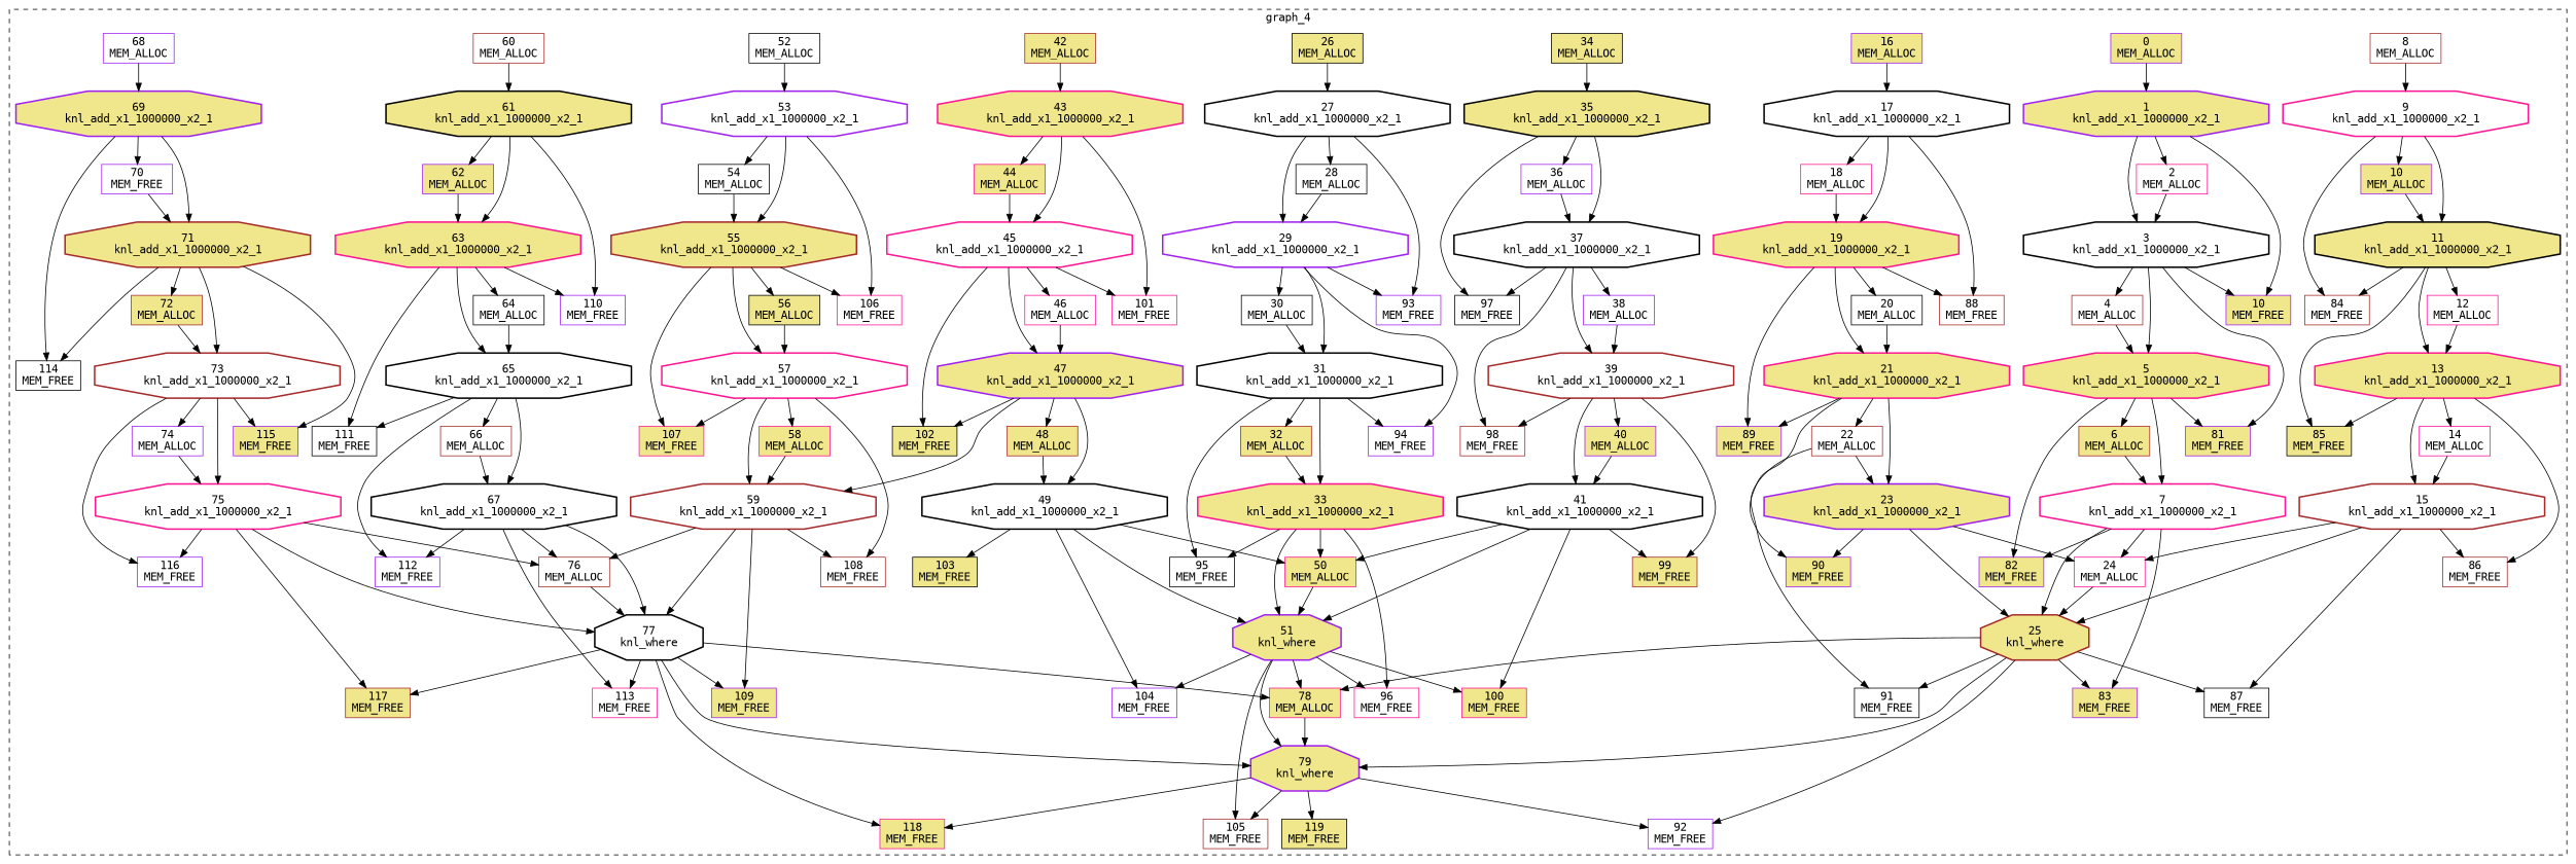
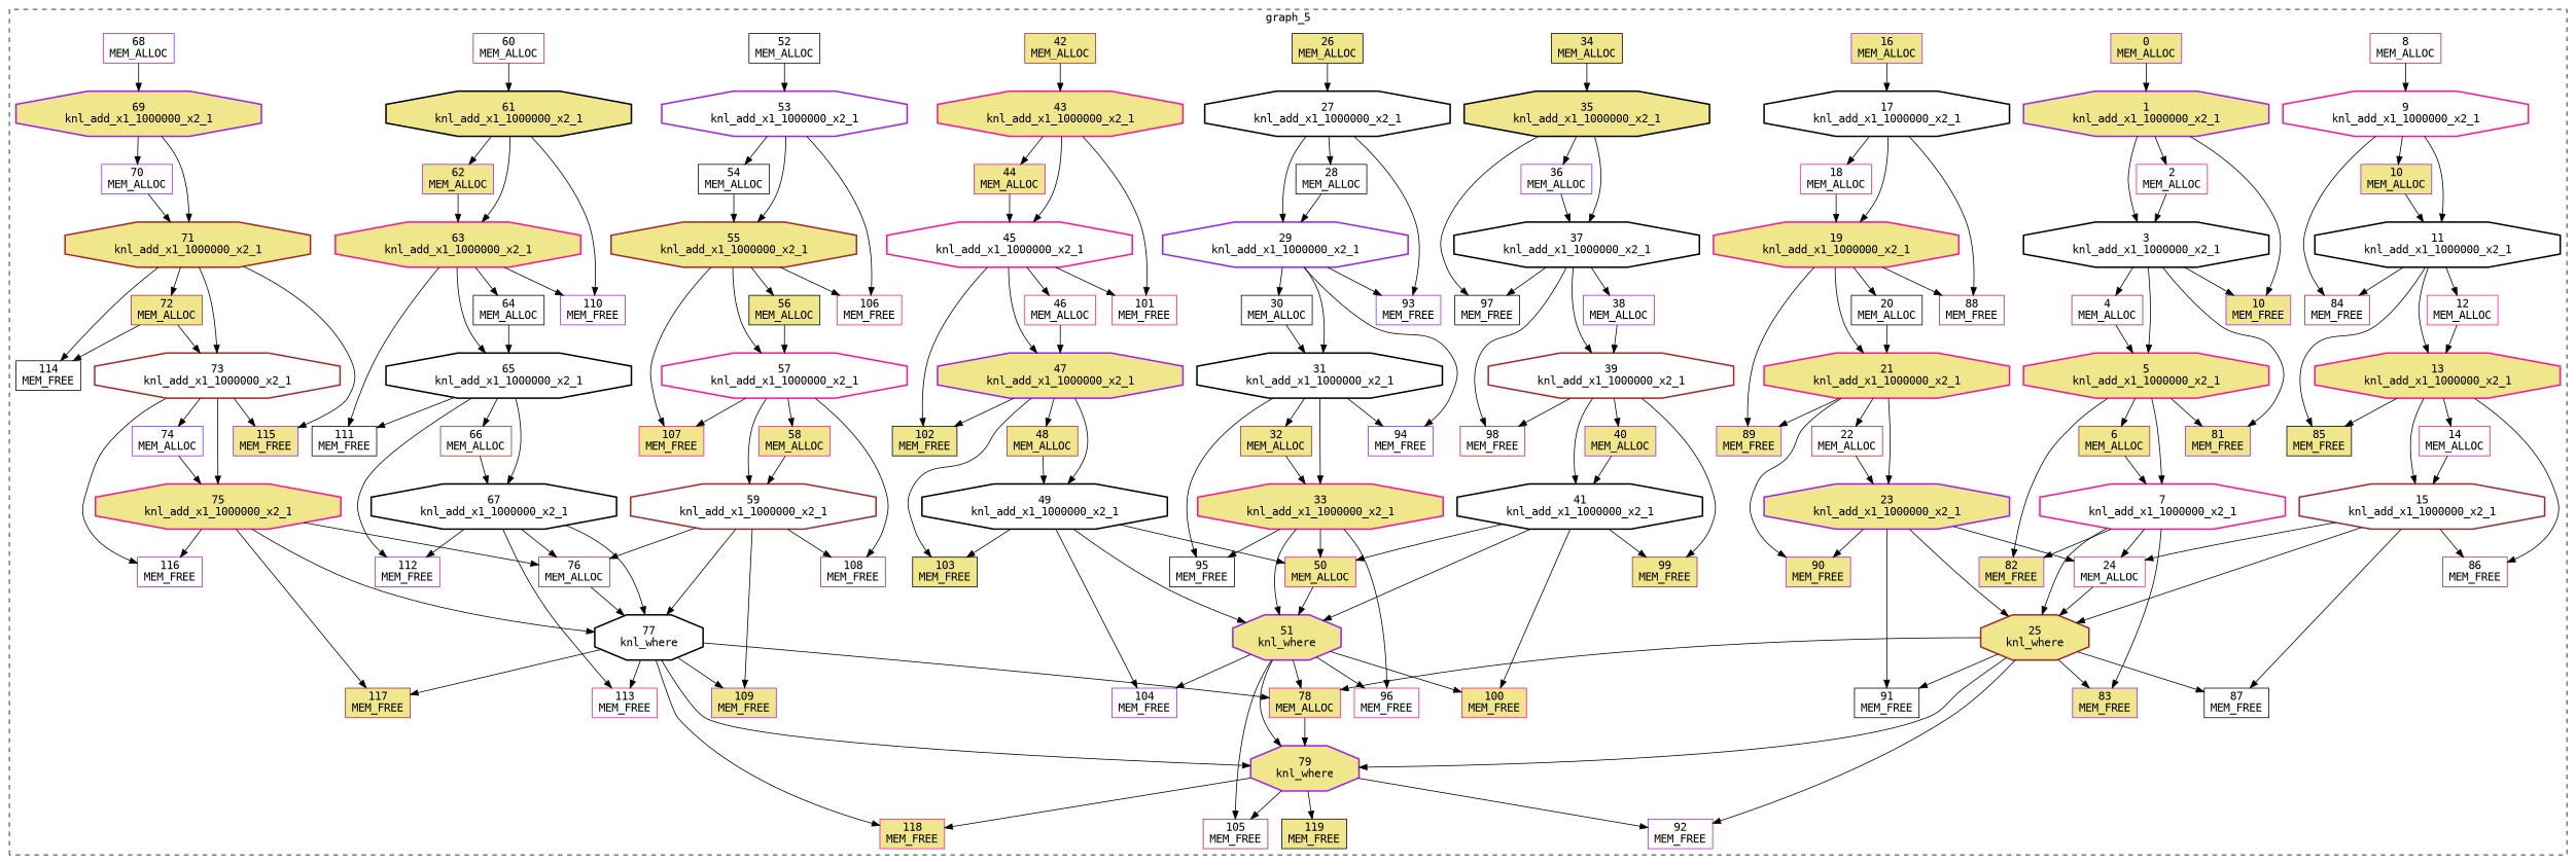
  digraph {
    fontname="DejaVu Sans Mono"
    node [color=purple fillcolor=white fontname="DejaVu Sans Mono" shape=rectangle style="solid,filled"]
    edge [fontname="DejaVu Sans Mono"]
    n1 [fillcolor=khaki label="0\nMEM_ALLOC\n"]
    n2 [fillcolor=khaki label="1\nknl_add_x1_1000000_x2_1\n" shape=octagon style="bold,filled"]
    n3 [color=deeppink label="2\nMEM_ALLOC\n"]
    n4 [color=black label="3\nknl_add_x1_1000000_x2_1\n" shape=octagon style="bold,filled"]
    n5 [fillcolor=khaki label="10\nMEM_FREE\n"]
    n6 [color=brown label="4\nMEM_ALLOC\n"]
    n7 [color=deeppink fillcolor=khaki label="5\nknl_add_x1_1000000_x2_1\n" shape=octagon style="bold,filled"]
    n8 [fillcolor=khaki label="81\nMEM_FREE\n"]
    n9 [color=brown fillcolor=khaki label="6\nMEM_ALLOC\n"]
    n10 [color=deeppink label="7\nknl_add_x1_1000000_x2_1\n" shape=octagon style="bold,filled"]
    n11 [fillcolor=khaki label="82\nMEM_FREE\n"]
    n12 [color=deeppink label="24\nMEM_ALLOC\n"]
    n13 [color=brown fillcolor=khaki label="25\nknl_where\n" shape=octagon style="bold,filled"]
    n14 [fillcolor=khaki label="83\nMEM_FREE\n"]
    n15 [color=brown label="8\nMEM_ALLOC\n"]
    n16 [color=deeppink label="9\nknl_add_x1_1000000_x2_1\n" shape=octagon style="bold,filled"]
    n17 [fillcolor=khaki label="10\nMEM_ALLOC\n"]
-   n18 [color=black fillcolor=khaki label="11\nknl_add_x1_1000000_x2_1\n" shape=octagon style="bold,filled"]
+   n18 [color=black label="11\nknl_add_x1_1000000_x2_1\n" shape=octagon style="bold,filled"]
    n19 [color=brown label="84\nMEM_FREE\n"]
    n20 [color=deeppink label="12\nMEM_ALLOC\n"]
    n21 [color=deeppink fillcolor=khaki label="13\nknl_add_x1_1000000_x2_1\n" shape=octagon style="bold,filled"]
    n22 [color=black fillcolor=khaki label="85\nMEM_FREE\n"]
    n23 [color=deeppink label="14\nMEM_ALLOC\n"]
    n24 [color=brown label="15\nknl_add_x1_1000000_x2_1\n" shape=octagon style="bold,filled"]
    n25 [color=brown label="86\nMEM_FREE\n"]
    n26 [color=black label="87\nMEM_FREE\n"]
    n27 [fillcolor=khaki label="16\nMEM_ALLOC\n"]
    n28 [color=black label="17\nknl_add_x1_1000000_x2_1\n" shape=octagon style="bold,filled"]
    n29 [color=deeppink label="18\nMEM_ALLOC\n"]
    n30 [color=deeppink fillcolor=khaki label="19\nknl_add_x1_1000000_x2_1\n" shape=octagon style="bold,filled"]
    n31 [color=brown label="88\nMEM_FREE\n"]
    n32 [color=black label="20\nMEM_ALLOC\n"]
    n33 [color=deeppink fillcolor=khaki label="21\nknl_add_x1_1000000_x2_1\n" shape=octagon style="bold,filled"]
    n34 [fillcolor=khaki label="89\nMEM_FREE\n"]
    n35 [color=brown label="22\nMEM_ALLOC\n"]
    n36 [fillcolor=khaki label="23\nknl_add_x1_1000000_x2_1\n" shape=octagon style="bold,filled"]
    n37 [fillcolor=khaki label="90\nMEM_FREE\n"]
    n38 [color=black label="91\nMEM_FREE\n"]
    n39 [color=deeppink fillcolor=khaki label="78\nMEM_ALLOC\n"]
    n40 [fillcolor=khaki label="79\nknl_where\n" shape=octagon style="bold,filled"]
    n41 [label="92\nMEM_FREE\n"]
    n42 [color=black fillcolor=khaki label="26\nMEM_ALLOC\n"]
    n43 [color=black label="27\nknl_add_x1_1000000_x2_1\n" shape=octagon style="bold,filled"]
    n44 [color=black label="28\nMEM_ALLOC\n"]
    n45 [label="29\nknl_add_x1_1000000_x2_1\n" shape=octagon style="bold,filled"]
    n46 [label="93\nMEM_FREE\n"]
    n47 [color=black label="30\nMEM_ALLOC\n"]
    n48 [color=black label="31\nknl_add_x1_1000000_x2_1\n" shape=octagon style="bold,filled"]
    n49 [label="94\nMEM_FREE\n"]
    n50 [color=brown fillcolor=khaki label="32\nMEM_ALLOC\n"]
    n51 [color=deeppink fillcolor=khaki label="33\nknl_add_x1_1000000_x2_1\n" shape=octagon style="bold,filled"]
    n52 [color=black label="95\nMEM_FREE\n"]
    n53 [color=deeppink fillcolor=khaki label="50\nMEM_ALLOC\n"]
    n54 [fillcolor=khaki label="51\nknl_where\n" shape=octagon style="bold,filled"]
    n55 [color=deeppink label="96\nMEM_FREE\n"]
    n56 [color=black fillcolor=khaki label="34\nMEM_ALLOC\n"]
    n57 [color=black fillcolor=khaki label="35\nknl_add_x1_1000000_x2_1\n" shape=octagon style="bold,filled"]
    n58 [label="36\nMEM_ALLOC\n"]
    n59 [color=black label="37\nknl_add_x1_1000000_x2_1\n" shape=octagon style="bold,filled"]
    n60 [color=black label="97\nMEM_FREE\n"]
    n61 [label="38\nMEM_ALLOC\n"]
    n62 [color=brown label="39\nknl_add_x1_1000000_x2_1\n" shape=octagon style="bold,filled"]
    n63 [color=brown label="98\nMEM_FREE\n"]
    n64 [fillcolor=khaki label="40\nMEM_ALLOC\n"]
    n65 [color=black label="41\nknl_add_x1_1000000_x2_1\n" shape=octagon style="bold,filled"]
    n66 [color=brown fillcolor=khaki label="99\nMEM_FREE\n"]
    n67 [color=deeppink fillcolor=khaki label="100\nMEM_FREE\n"]
    n68 [color=brown fillcolor=khaki label="42\nMEM_ALLOC\n"]
    n69 [color=deeppink fillcolor=khaki label="43\nknl_add_x1_1000000_x2_1\n" shape=octagon style="bold,filled"]
    n70 [color=deeppink fillcolor=khaki label="44\nMEM_ALLOC\n"]
    n71 [color=deeppink label="45\nknl_add_x1_1000000_x2_1\n" shape=octagon style="bold,filled"]
    n72 [color=deeppink label="101\nMEM_FREE\n"]
    n73 [color=deeppink label="46\nMEM_ALLOC\n"]
    n74 [fillcolor=khaki label="47\nknl_add_x1_1000000_x2_1\n" shape=octagon style="bold,filled"]
    n75 [color=black fillcolor=khaki label="102\nMEM_FREE\n"]
    n76 [color=brown fillcolor=khaki label="48\nMEM_ALLOC\n"]
    n77 [color=black label="49\nknl_add_x1_1000000_x2_1\n" shape=octagon style="bold,filled"]
    n78 [color=black fillcolor=khaki label="103\nMEM_FREE\n"]
    n79 [label="104\nMEM_FREE\n"]
    n80 [color=brown label="105\nMEM_FREE\n"]
    n81 [color=black label="52\nMEM_ALLOC\n"]
    n82 [label="53\nknl_add_x1_1000000_x2_1\n" shape=octagon style="bold,filled"]
    n83 [color=black label="54\nMEM_ALLOC\n"]
    n84 [color=brown fillcolor=khaki label="55\nknl_add_x1_1000000_x2_1\n" shape=octagon style="bold,filled"]
    n85 [color=deeppink label="106\nMEM_FREE\n"]
    n86 [color=black fillcolor=khaki label="56\nMEM_ALLOC\n"]
    n87 [color=deeppink label="57\nknl_add_x1_1000000_x2_1\n" shape=octagon style="bold,filled"]
    n88 [color=deeppink fillcolor=khaki label="107\nMEM_FREE\n"]
    n89 [color=deeppink fillcolor=khaki label="58\nMEM_ALLOC\n"]
    n90 [color=brown label="59\nknl_add_x1_1000000_x2_1\n" shape=octagon style="bold,filled"]
    n91 [color=brown label="108\nMEM_FREE\n"]
    n92 [color=brown label="76\nMEM_ALLOC\n"]
    n93 [color=black label="77\nknl_where\n" shape=octagon style="bold,filled"]
    n94 [fillcolor=khaki label="109\nMEM_FREE\n"]
    n95 [color=brown label="60\nMEM_ALLOC\n"]
    n96 [color=black fillcolor=khaki label="61\nknl_add_x1_1000000_x2_1\n" shape=octagon style="bold,filled"]
    n97 [fillcolor=khaki label="62\nMEM_ALLOC\n"]
    n98 [color=deeppink fillcolor=khaki label="63\nknl_add_x1_1000000_x2_1\n" shape=octagon style="bold,filled"]
    n99 [label="110\nMEM_FREE\n"]
    n100 [color=black label="64\nMEM_ALLOC\n"]
    n101 [color=black label="65\nknl_add_x1_1000000_x2_1\n" shape=octagon style="bold,filled"]
    n102 [color=black label="111\nMEM_FREE\n"]
    n103 [color=brown label="66\nMEM_ALLOC\n"]
    n104 [color=black label="67\nknl_add_x1_1000000_x2_1\n" shape=octagon style="bold,filled"]
    n105 [label="112\nMEM_FREE\n"]
    n106 [color=deeppink label="113\nMEM_FREE\n"]
    n107 [label="68\nMEM_ALLOC\n"]
    n108 [fillcolor=khaki label="69\nknl_add_x1_1000000_x2_1\n" shape=octagon style="bold,filled"]
-   n109 [label="70\nMEM_FREE\n"]
+   n109 [label="70\nMEM_ALLOC\n"]
    n110 [color=brown fillcolor=khaki label="71\nknl_add_x1_1000000_x2_1\n" shape=octagon style="bold,filled"]
    n111 [color=black label="114\nMEM_FREE\n"]
    n112 [color=brown fillcolor=khaki label="72\nMEM_ALLOC\n"]
    n113 [color=brown label="73\nknl_add_x1_1000000_x2_1\n" shape=octagon style="bold,filled"]
    n114 [fillcolor=khaki label="115\nMEM_FREE\n"]
    n115 [label="74\nMEM_ALLOC\n"]
-   n116 [color=deeppink label="75\nknl_add_x1_1000000_x2_1\n" shape=octagon style="bold,filled"]
+   n116 [color=deeppink fillcolor=khaki label="75\nknl_add_x1_1000000_x2_1\n" shape=octagon style="bold,filled"]
    n117 [label="116\nMEM_FREE\n"]
    n118 [color=brown fillcolor=khaki label="117\nMEM_FREE\n"]
    n119 [color=deeppink fillcolor=khaki label="118\nMEM_FREE\n"]
    n120 [color=black fillcolor=khaki label="119\nMEM_FREE\n"]
    subgraph cluster_1 {
-     label=graph_4
+     label=graph_5
      style=dashed
      n1
      n2
      n3
      n4
      n5
      n6
      n7
      n8
      n9
      n10
      n11
      n12
      n13
      n14
      n15
      n16
      n17
      n18
      n19
      n20
      n21
      n22
      n23
      n24
      n25
      n26
      n27
      n28
      n29
      n30
      n31
      n32
      n33
      n34
      n35
      n36
      n37
      n38
      n39
      n40
      n41
      n42
      n43
      n44
      n45
      n46
      n47
      n48
      n49
      n50
      n51
      n52
      n53
      n54
      n55
      n56
      n57
      n58
      n59
      n60
      n61
      n62
      n63
      n64
      n65
      n66
      n67
      n68
      n69
      n70
      n71
      n72
      n73
      n74
      n75
      n76
      n77
      n78
      n79
      n80
      n81
      n82
      n83
      n84
      n85
      n86
      n87
      n88
      n89
      n90
      n91
      n92
      n93
      n94
      n95
      n96
      n97
      n98
      n99
      n100
      n101
      n102
      n103
      n104
      n105
      n106
      n107
      n108
      n109
      n110
      n111
      n112
      n113
      n114
      n115
      n116
      n117
      n118
      n119
      n120
    }
    n1 -> n2
    n2 -> n3
    n2 -> n4
    n2 -> n5
    n3 -> n4
    n4 -> n5
    n4 -> n6
    n4 -> n7
    n4 -> n8
    n6 -> n7
    n7 -> n8
    n7 -> n9
    n7 -> n10
    n7 -> n11
    n9 -> n10
    n10 -> n11
    n10 -> n12
    n10 -> n13
    n10 -> n14
    n12 -> n13
    n13 -> n14
    n13 -> n26
    n13 -> n38
    n13 -> n39
    n13 -> n40
    n13 -> n41
    n15 -> n16
    n16 -> n17
    n16 -> n18
    n16 -> n19
    n17 -> n18
    n18 -> n19
    n18 -> n20
    n18 -> n21
    n18 -> n22
    n20 -> n21
    n21 -> n22
    n21 -> n23
    n21 -> n24
    n21 -> n25
    n23 -> n24
    n24 -> n12
    n24 -> n13
    n24 -> n25
    n24 -> n26
    n27 -> n28
    n28 -> n29
    n28 -> n30
    n28 -> n31
    n29 -> n30
    n30 -> n31
    n30 -> n32
    n30 -> n33
    n30 -> n34
    n32 -> n33
    n33 -> n34
    n33 -> n35
    n33 -> n36
    n33 -> n37
    n35 -> n36
    n36 -> n12
    n36 -> n13
    n36 -> n37
-   n35 -> n38
+   n36 -> n38
    n39 -> n40
    n40 -> n41
    n40 -> n80
    n40 -> n119
    n40 -> n120
    n42 -> n43
    n43 -> n44
    n43 -> n45
    n43 -> n46
    n44 -> n45
    n45 -> n46
    n45 -> n47
    n45 -> n48
    n45 -> n49
    n47 -> n48
    n48 -> n49
    n48 -> n50
    n48 -> n51
    n48 -> n52
    n50 -> n51
    n51 -> n52
    n51 -> n53
    n51 -> n54
    n51 -> n55
    n53 -> n54
    n54 -> n39
    n54 -> n40
    n54 -> n55
    n54 -> n67
    n54 -> n79
    n54 -> n80
    n56 -> n57
    n57 -> n58
    n57 -> n59
    n57 -> n60
    n58 -> n59
    n59 -> n60
    n59 -> n61
    n59 -> n62
    n59 -> n63
    n61 -> n62
    n62 -> n63
    n62 -> n64
    n62 -> n65
    n62 -> n66
    n64 -> n65
    n65 -> n53
    n65 -> n54
    n65 -> n66
    n65 -> n67
    n68 -> n69
    n69 -> n70
    n69 -> n71
    n69 -> n72
    n70 -> n71
    n71 -> n72
    n71 -> n73
    n71 -> n74
    n71 -> n75
    n73 -> n74
    n74 -> n75
    n74 -> n76
    n74 -> n77
-   n74 -> n90
+   n74 -> n78
    n76 -> n77
    n77 -> n53
    n77 -> n54
    n77 -> n78
    n77 -> n79
    n81 -> n82
    n82 -> n83
    n82 -> n84
    n82 -> n85
    n83 -> n84
    n84 -> n85
    n84 -> n86
    n84 -> n87
    n84 -> n88
    n86 -> n87
    n87 -> n88
    n87 -> n89
    n87 -> n90
    n87 -> n91
    n89 -> n90
    n90 -> n91
    n90 -> n92
    n90 -> n93
    n90 -> n94
    n92 -> n93
    n93 -> n39
    n93 -> n40
    n93 -> n94
    n93 -> n106
    n93 -> n118
    n93 -> n119
    n95 -> n96
    n96 -> n97
    n96 -> n98
    n96 -> n99
    n97 -> n98
    n98 -> n99
    n98 -> n100
    n98 -> n101
    n98 -> n102
    n100 -> n101
    n101 -> n102
    n101 -> n103
    n101 -> n104
    n101 -> n105
    n103 -> n104
    n104 -> n92
    n104 -> n93
    n104 -> n105
    n104 -> n106
    n107 -> n108
    n108 -> n109
    n108 -> n110
-   n108 -> n111
+   n112 -> n111
    n109 -> n110
    n110 -> n111
    n110 -> n112
    n110 -> n113
    n110 -> n114
    n112 -> n113
    n113 -> n114
    n113 -> n115
    n113 -> n116
    n113 -> n117
    n115 -> n116
    n116 -> n92
    n116 -> n93
    n116 -> n117
    n116 -> n118
  }
